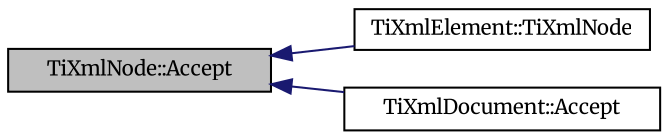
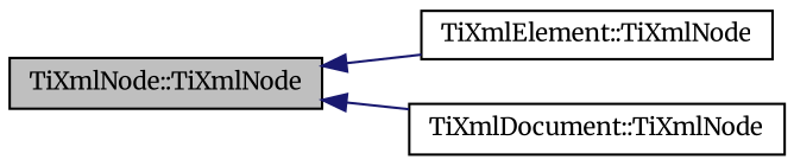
  digraph {
    fontname=Merriweather
    rankdir=LR
    node [color=black fillcolor=white fontname=Merriweather fontsize=10 shape=record style=filled]
    edge [color=midnightblue dir=back fontname=Merriweather fontsize=10 labelfontname=Helvetica labelfontsize=10 style=solid]
-   n1 [fillcolor=grey75 fontcolor=black height=0.2 label="TiXmlNode::Accept" width=0.4]
+   n1 [fillcolor=grey75 fontcolor=black height=0.2 label="TiXmlNode::TiXmlNode" width=0.4]
    n2 [height=0.2 label="TiXmlElement::TiXmlNode" width=0.4]
-   n3 [height=0.2 label="TiXmlDocument::Accept" width=0.4]
+   n3 [height=0.2 label="TiXmlDocument::TiXmlNode" width=0.4]
    n1 -> n2
    n1 -> n3
  }
